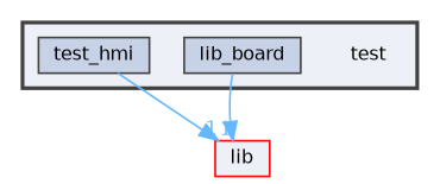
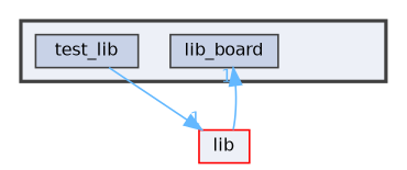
  digraph {
    compound=true
    node [fontname=Helvetica fontsize=10 shape=box color=grey25 fillcolor="#c8d2e7" style=filled]
    edge [color=steelblue1 fontcolor=steelblue1 fontname=Helvetica fontsize=10 headlabel=1 labeldistance=1.5 labelfontname=Helvetica labelfontsize=10]
-   n1 [height=0.2 label=test shape=plaintext width=0.4 color="" fillcolor="" style=""]
    n2 [height=0.2 label=lib_board width=0.4]
-   n3 [height=0.2 label=test_hmi width=0.4]
+   n3 [height=0.2 label=test_lib width=0.4]
    n4 [color=red fillcolor="#edf0f7" height=0.2 label=lib width=0.4]
    subgraph cluster_1 {
      bgcolor="#edf0f7"
      fontname=Helvetica
      fontsize=10
      pencolor=grey25
      style="filled,bold"
-     n1
      n2
      n3
    }
-   n2 -> n4
+   n4 -> n2
    n3 -> n4
  }
